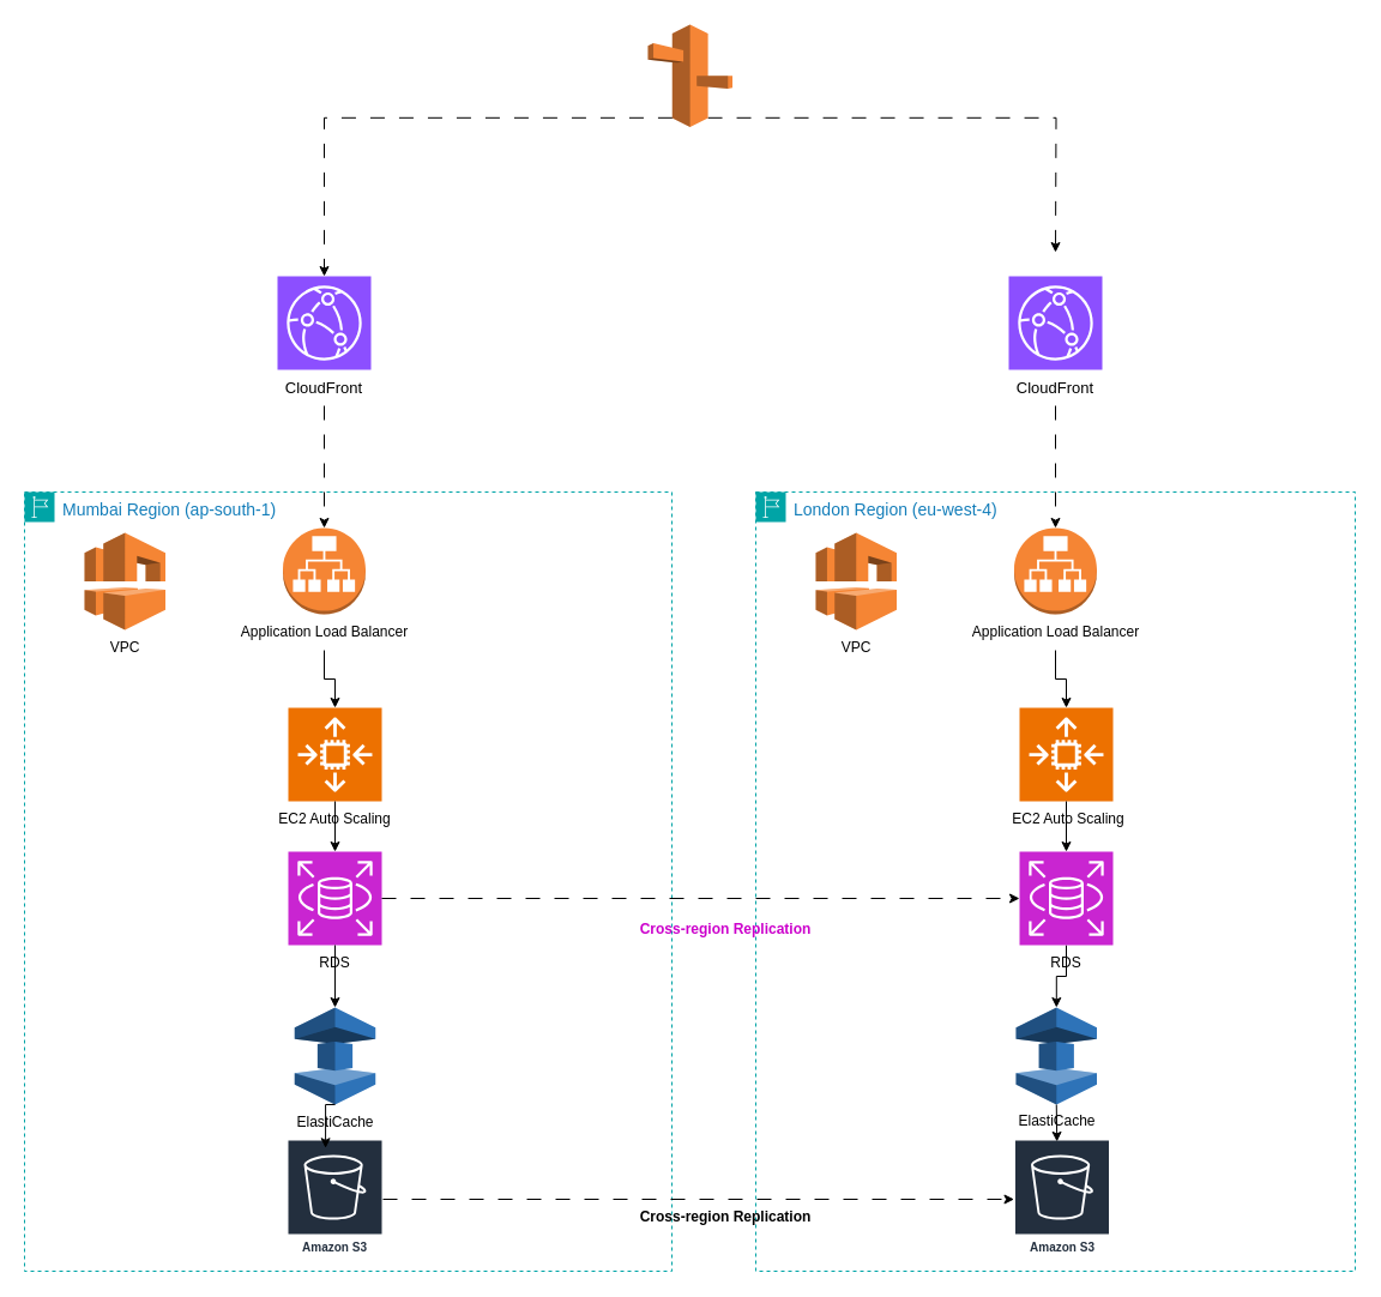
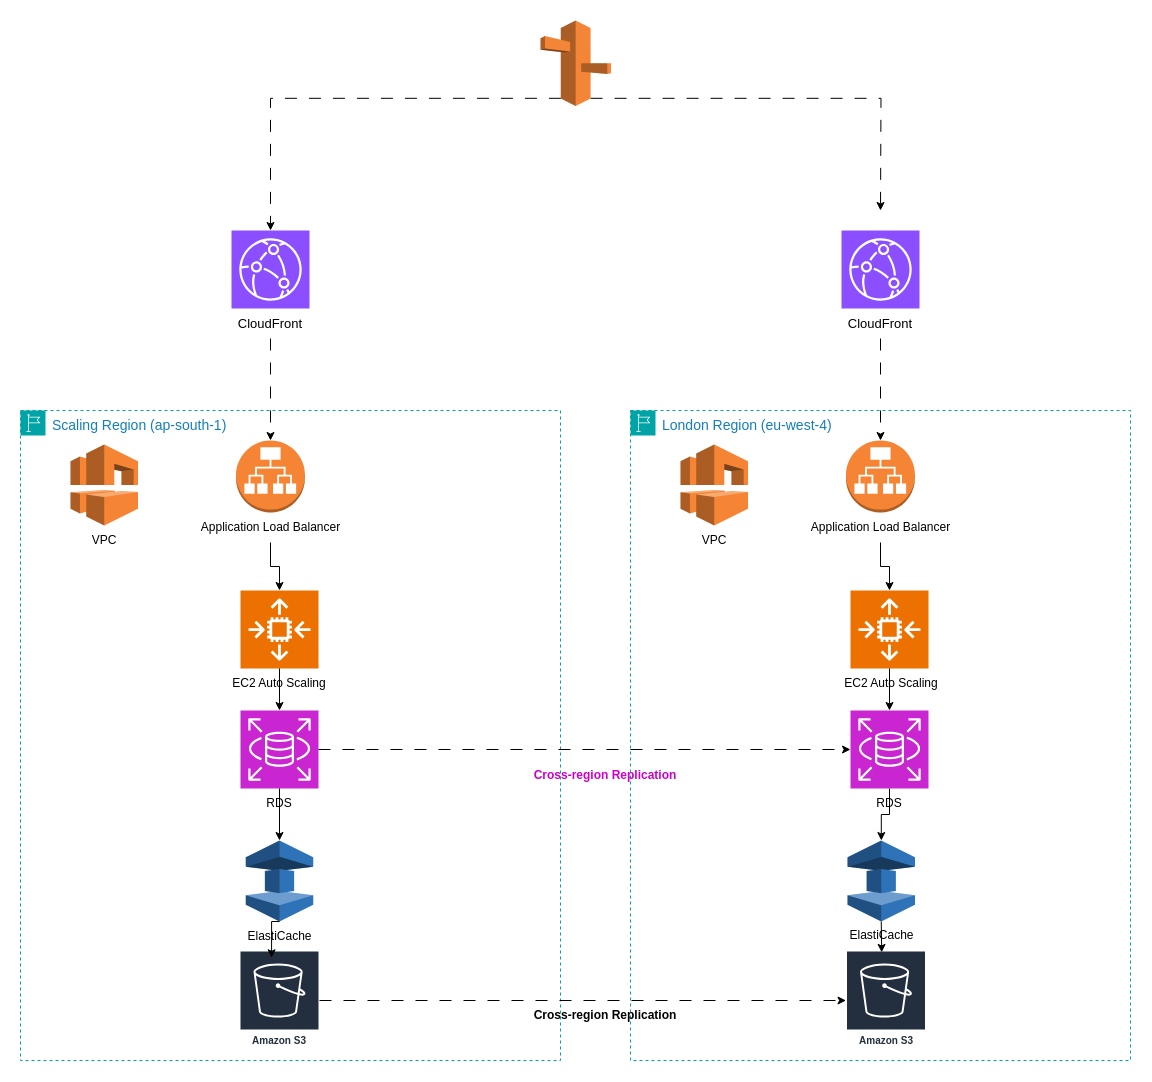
  <mxCell id="0" />
  <mxCell id="1" parent="0" />
  <mxCell id="2" style="edgeStyle=orthogonalEdgeStyle;rounded=0;orthogonalLoop=1;jettySize=auto;html=1;exitX=0.29;exitY=0.91;exitDx=0;exitDy=0;exitPerimeter=0;dashed=1;dashPattern=12 12;" edge="1" parent="1" source="4" target="22"><mxGeometry relative="1" as="geometry" /></mxCell>
  <mxCell id="3" style="edgeStyle=orthogonalEdgeStyle;rounded=0;orthogonalLoop=1;jettySize=auto;html=1;exitX=0.71;exitY=0.91;exitDx=0;exitDy=0;exitPerimeter=0;dashed=1;dashPattern=12 12;" edge="1" parent="1" source="4"><mxGeometry relative="1" as="geometry"><mxPoint x="880" y="210" as="targetPoint" /></mxGeometry></mxCell>
  <mxCell id="4" value="" style="outlineConnect=0;dashed=0;verticalLabelPosition=bottom;verticalAlign=top;align=center;html=1;shape=mxgraph.aws3.route_53;fillColor=#F58536;gradientColor=none;" vertex="1" parent="1"><mxGeometry x="540" y="20" width="70.5" height="85.5" as="geometry" /></mxCell>
- <mxCell id="5" value="&lt;font style=&quot;font-size: 14px;&quot;&gt;Mumbai&amp;nbsp;Region (ap-south-1)&lt;/font&gt;" style="points=[[0,0],[0.25,0],[0.5,0],[0.75,0],[1,0],[1,0.25],[1,0.5],[1,0.75],[1,1],[0.75,1],[0.5,1],[0.25,1],[0,1],[0,0.75],[0,0.5],[0,0.25]];outlineConnect=0;gradientColor=none;html=1;whiteSpace=wrap;fontSize=12;fontStyle=0;container=1;pointerEvents=0;collapsible=0;recursiveResize=0;shape=mxgraph.aws4.group;grIcon=mxgraph.aws4.group_region;strokeColor=#00A4A6;fillColor=none;verticalAlign=top;align=left;spacingLeft=30;fontColor=#147EBA;perimeterSpacing=13;shadow=0;dashed=1;" vertex="1" parent="1"><mxGeometry x="20" y="410" width="540" height="650" as="geometry" /></mxCell>
+ <mxCell id="5" value="&lt;font style=&quot;font-size: 14px;&quot;&gt;Scaling&amp;nbsp;Region (ap-south-1)&lt;/font&gt;" style="points=[[0,0],[0.25,0],[0.5,0],[0.75,0],[1,0],[1,0.25],[1,0.5],[1,0.75],[1,1],[0.75,1],[0.5,1],[0.25,1],[0,1],[0,0.75],[0,0.5],[0,0.25]];outlineConnect=0;gradientColor=none;html=1;whiteSpace=wrap;fontSize=12;fontStyle=0;container=1;pointerEvents=0;collapsible=0;recursiveResize=0;shape=mxgraph.aws4.group;grIcon=mxgraph.aws4.group_region;strokeColor=#00A4A6;fillColor=none;verticalAlign=top;align=left;spacingLeft=30;fontColor=#147EBA;perimeterSpacing=13;shadow=0;dashed=1;" vertex="1" parent="1"><mxGeometry x="20" y="410" width="540" height="650" as="geometry" /></mxCell>
  <mxCell id="6" value="" style="outlineConnect=0;dashed=0;verticalLabelPosition=bottom;verticalAlign=top;align=center;html=1;shape=mxgraph.aws3.vpc;fillColor=#F58534;gradientColor=none;" vertex="1" parent="5"><mxGeometry x="50" y="34" width="67.5" height="81" as="geometry" /></mxCell>
  <mxCell id="7" value="" style="sketch=0;points=[[0,0,0],[0.25,0,0],[0.5,0,0],[0.75,0,0],[1,0,0],[0,1,0],[0.25,1,0],[0.5,1,0],[0.75,1,0],[1,1,0],[0,0.25,0],[0,0.5,0],[0,0.75,0],[1,0.25,0],[1,0.5,0],[1,0.75,0]];outlineConnect=0;fontColor=#232F3E;fillColor=#C925D1;strokeColor=#ffffff;dashed=0;verticalLabelPosition=bottom;verticalAlign=top;align=center;html=1;fontSize=12;fontStyle=0;aspect=fixed;shape=mxgraph.aws4.resourceIcon;resIcon=mxgraph.aws4.rds;" vertex="1" parent="5"><mxGeometry x="220" y="300" width="78" height="78" as="geometry" /></mxCell>
  <mxCell id="8" value="" style="sketch=0;points=[[0,0,0],[0.25,0,0],[0.5,0,0],[0.75,0,0],[1,0,0],[0,1,0],[0.25,1,0],[0.5,1,0],[0.75,1,0],[1,1,0],[0,0.25,0],[0,0.5,0],[0,0.75,0],[1,0.25,0],[1,0.5,0],[1,0.75,0]];outlineConnect=0;fontColor=#232F3E;fillColor=#ED7100;strokeColor=#ffffff;dashed=0;verticalLabelPosition=bottom;verticalAlign=top;align=center;html=1;fontSize=12;fontStyle=0;aspect=fixed;shape=mxgraph.aws4.resourceIcon;resIcon=mxgraph.aws4.auto_scaling2;" vertex="1" parent="5"><mxGeometry x="220" y="180" width="78" height="78" as="geometry" /></mxCell>
  <mxCell id="9" value="EC2 Auto Scaling" style="text;strokeColor=none;align=center;fillColor=none;html=1;verticalAlign=middle;whiteSpace=wrap;rounded=0;" vertex="1" parent="5"><mxGeometry x="204" y="258" width="110" height="30" as="geometry" /></mxCell>
  <mxCell id="10" value="RDS" style="text;strokeColor=none;align=center;fillColor=none;html=1;verticalAlign=middle;whiteSpace=wrap;rounded=0;" vertex="1" parent="5"><mxGeometry x="229" y="378" width="60" height="30" as="geometry" /></mxCell>
  <mxCell id="11" value="VPC" style="text;strokeColor=none;align=center;fillColor=none;html=1;verticalAlign=middle;whiteSpace=wrap;rounded=0;" vertex="1" parent="5"><mxGeometry x="53.75" y="115" width="60" height="30" as="geometry" /></mxCell>
  <mxCell id="12" value="" style="outlineConnect=0;dashed=0;verticalLabelPosition=bottom;verticalAlign=top;align=center;html=1;shape=mxgraph.aws3.application_load_balancer;fillColor=#F58534;gradientColor=none;" vertex="1" parent="5"><mxGeometry x="215.5" y="30" width="69" height="72" as="geometry" /></mxCell>
  <mxCell id="13" value="" style="outlineConnect=0;dashed=0;verticalLabelPosition=bottom;verticalAlign=top;align=center;html=1;shape=mxgraph.aws3.elasticache;fillColor=#2E73B8;gradientColor=none;" vertex="1" parent="5"><mxGeometry x="225.25" y="430" width="67.5" height="81" as="geometry" /></mxCell>
  <mxCell id="14" style="edgeStyle=orthogonalEdgeStyle;rounded=0;orthogonalLoop=1;jettySize=auto;html=1;exitX=0.5;exitY=1;exitDx=0;exitDy=0;exitPerimeter=0;entryX=0.5;entryY=0;entryDx=0;entryDy=0;entryPerimeter=0;" edge="1" parent="5" source="15" target="8"><mxGeometry relative="1" as="geometry" /></mxCell>
  <mxCell id="15" value="Application Load Balancer" style="text;html=1;align=center;verticalAlign=middle;resizable=0;points=[];autosize=1;strokeColor=none;fillColor=none;" vertex="1" parent="5"><mxGeometry x="170" y="102" width="160" height="30" as="geometry" /></mxCell>
  <mxCell id="16" value="" style="edgeStyle=orthogonalEdgeStyle;rounded=0;orthogonalLoop=1;jettySize=auto;html=1;exitX=0.5;exitY=1;exitDx=0;exitDy=0;exitPerimeter=0;entryX=0.5;entryY=0;entryDx=0;entryDy=0;entryPerimeter=0;" edge="1" parent="5" source="12" target="15"><mxGeometry relative="1" as="geometry"><mxPoint x="30" y="542" as="sourcePoint" /><mxPoint x="39" y="620" as="targetPoint" /></mxGeometry></mxCell>
  <mxCell id="17" style="edgeStyle=orthogonalEdgeStyle;rounded=0;orthogonalLoop=1;jettySize=auto;html=1;entryX=0.5;entryY=0;entryDx=0;entryDy=0;entryPerimeter=0;" edge="1" parent="5" source="8" target="7"><mxGeometry relative="1" as="geometry" /></mxCell>
  <mxCell id="18" value="Amazon S3" style="sketch=0;outlineConnect=0;fontColor=#232F3E;gradientColor=none;strokeColor=#ffffff;fillColor=#232F3E;dashed=0;verticalLabelPosition=middle;verticalAlign=bottom;align=center;html=1;whiteSpace=wrap;fontSize=10;fontStyle=1;spacing=3;shape=mxgraph.aws4.productIcon;prIcon=mxgraph.aws4.s3;" vertex="1" parent="5"><mxGeometry x="219" y="540" width="80" height="100" as="geometry" /></mxCell>
  <mxCell id="19" value="ElastiCache" style="text;html=1;align=center;verticalAlign=middle;resizable=0;points=[];autosize=1;strokeColor=none;fillColor=none;" vertex="1" parent="5"><mxGeometry x="214" y="511" width="90" height="30" as="geometry" /></mxCell>
  <mxCell id="20" style="edgeStyle=orthogonalEdgeStyle;rounded=0;orthogonalLoop=1;jettySize=auto;html=1;exitX=0.5;exitY=1;exitDx=0;exitDy=0;exitPerimeter=0;entryX=0.412;entryY=1.209;entryDx=0;entryDy=0;entryPerimeter=0;" edge="1" parent="5" source="13" target="19"><mxGeometry relative="1" as="geometry" /></mxCell>
  <mxCell id="21" style="edgeStyle=orthogonalEdgeStyle;rounded=0;orthogonalLoop=1;jettySize=auto;html=1;entryX=0.5;entryY=0;entryDx=0;entryDy=0;entryPerimeter=0;" edge="1" parent="5" source="7" target="13"><mxGeometry relative="1" as="geometry" /></mxCell>
  <mxCell id="22" value="" style="sketch=0;points=[[0,0,0],[0.25,0,0],[0.5,0,0],[0.75,0,0],[1,0,0],[0,1,0],[0.25,1,0],[0.5,1,0],[0.75,1,0],[1,1,0],[0,0.25,0],[0,0.5,0],[0,0.75,0],[1,0.25,0],[1,0.5,0],[1,0.75,0]];outlineConnect=0;fontColor=#232F3E;fillColor=#8C4FFF;strokeColor=#ffffff;dashed=0;verticalLabelPosition=bottom;verticalAlign=top;align=center;html=1;fontSize=12;fontStyle=0;aspect=fixed;shape=mxgraph.aws4.resourceIcon;resIcon=mxgraph.aws4.cloudfront;" vertex="1" parent="1"><mxGeometry x="231" y="230" width="78" height="78" as="geometry" /></mxCell>
  <mxCell id="23" value="&lt;font style=&quot;font-size: 13px;&quot;&gt;CloudFront&lt;/font&gt;" style="text;strokeColor=none;align=center;fillColor=none;html=1;verticalAlign=middle;whiteSpace=wrap;rounded=0;" vertex="1" parent="1"><mxGeometry y="308" width="60" height="30" as="geometry" x="240" /></mxCell>
  <mxCell id="24" value="" style="sketch=0;points=[[0,0,0],[0.25,0,0],[0.5,0,0],[0.75,0,0],[1,0,0],[0,1,0],[0.25,1,0],[0.5,1,0],[0.75,1,0],[1,1,0],[0,0.25,0],[0,0.5,0],[0,0.75,0],[1,0.25,0],[1,0.5,0],[1,0.75,0]];outlineConnect=0;fontColor=#232F3E;fillColor=#8C4FFF;strokeColor=#ffffff;dashed=0;verticalLabelPosition=bottom;verticalAlign=top;align=center;html=1;fontSize=12;fontStyle=0;aspect=fixed;shape=mxgraph.aws4.resourceIcon;resIcon=mxgraph.aws4.cloudfront;" vertex="1" parent="1"><mxGeometry x="841" y="230" width="78" height="78" as="geometry" /></mxCell>
  <mxCell id="25" value="&lt;font style=&quot;font-size: 13px;&quot;&gt;CloudFront&lt;/font&gt;" style="text;strokeColor=none;align=center;fillColor=none;html=1;verticalAlign=middle;whiteSpace=wrap;rounded=0;" vertex="1" parent="1"><mxGeometry x="850" y="308" width="60" height="30" as="geometry" /></mxCell>
  <mxCell id="26" style="edgeStyle=orthogonalEdgeStyle;rounded=0;orthogonalLoop=1;jettySize=auto;html=1;exitX=0.5;exitY=1;exitDx=0;exitDy=0;entryX=0.5;entryY=0;entryDx=0;entryDy=0;entryPerimeter=0;dashed=1;dashPattern=12 12;" edge="1" parent="1" source="23" target="12"><mxGeometry relative="1" as="geometry" /></mxCell>
  <mxCell id="27" value="London&amp;nbsp;Region (eu-west-4)" style="points=[[0,0],[0.25,0],[0.5,0],[0.75,0],[1,0],[1,0.25],[1,0.5],[1,0.75],[1,1],[0.75,1],[0.5,1],[0.25,1],[0,1],[0,0.75],[0,0.5],[0,0.25]];outlineConnect=0;gradientColor=none;html=1;whiteSpace=wrap;fontSize=14;fontStyle=0;container=1;pointerEvents=0;collapsible=0;recursiveResize=0;shape=mxgraph.aws4.group;grIcon=mxgraph.aws4.group_region;strokeColor=#00A4A6;fillColor=none;verticalAlign=top;align=left;spacingLeft=30;fontColor=#147EBA;perimeterSpacing=13;shadow=0;dashed=1;" vertex="1" parent="1"><mxGeometry x="630" y="410" width="500" height="650" as="geometry" /></mxCell>
  <mxCell id="28" value="" style="outlineConnect=0;dashed=0;verticalLabelPosition=bottom;verticalAlign=top;align=center;html=1;shape=mxgraph.aws3.vpc;fillColor=#F58534;gradientColor=none;" vertex="1" parent="27"><mxGeometry x="50" y="34" width="67.5" height="81" as="geometry" /></mxCell>
  <mxCell id="29" value="" style="edgeStyle=orthogonalEdgeStyle;rounded=0;orthogonalLoop=1;jettySize=auto;html=1;" edge="1" parent="27" source="30" target="41"><mxGeometry relative="1" as="geometry" /></mxCell>
  <mxCell id="30" value="" style="sketch=0;points=[[0,0,0],[0.25,0,0],[0.5,0,0],[0.75,0,0],[1,0,0],[0,1,0],[0.25,1,0],[0.5,1,0],[0.75,1,0],[1,1,0],[0,0.25,0],[0,0.5,0],[0,0.75,0],[1,0.25,0],[1,0.5,0],[1,0.75,0]];outlineConnect=0;fontColor=#232F3E;fillColor=#C925D1;strokeColor=#ffffff;dashed=0;verticalLabelPosition=bottom;verticalAlign=top;align=center;html=1;fontSize=12;fontStyle=0;aspect=fixed;shape=mxgraph.aws4.resourceIcon;resIcon=mxgraph.aws4.rds;" vertex="1" parent="27"><mxGeometry x="220" y="300" width="78" height="78" as="geometry" /></mxCell>
  <mxCell id="31" value="" style="sketch=0;points=[[0,0,0],[0.25,0,0],[0.5,0,0],[0.75,0,0],[1,0,0],[0,1,0],[0.25,1,0],[0.5,1,0],[0.75,1,0],[1,1,0],[0,0.25,0],[0,0.5,0],[0,0.75,0],[1,0.25,0],[1,0.5,0],[1,0.75,0]];outlineConnect=0;fontColor=#232F3E;fillColor=#ED7100;strokeColor=#ffffff;dashed=0;verticalLabelPosition=bottom;verticalAlign=top;align=center;html=1;fontSize=12;fontStyle=0;aspect=fixed;shape=mxgraph.aws4.resourceIcon;resIcon=mxgraph.aws4.auto_scaling2;" vertex="1" parent="27"><mxGeometry x="220" y="180" width="78" height="78" as="geometry" /></mxCell>
  <mxCell id="32" value="EC2 Auto Scaling" style="text;strokeColor=none;align=center;fillColor=none;html=1;verticalAlign=middle;whiteSpace=wrap;rounded=0;" vertex="1" parent="27"><mxGeometry x="205.75" y="258" width="110" height="30" as="geometry" /></mxCell>
  <mxCell id="33" value="RDS" style="text;strokeColor=none;align=center;fillColor=none;html=1;verticalAlign=middle;whiteSpace=wrap;rounded=0;" vertex="1" parent="27"><mxGeometry x="229" y="378" width="60" height="30" as="geometry" /></mxCell>
  <mxCell id="34" value="VPC" style="text;strokeColor=none;align=center;fillColor=none;html=1;verticalAlign=middle;whiteSpace=wrap;rounded=0;" vertex="1" parent="27"><mxGeometry x="53.75" y="115" width="60" height="30" as="geometry" /></mxCell>
  <mxCell id="35" value="" style="outlineConnect=0;dashed=0;verticalLabelPosition=bottom;verticalAlign=top;align=center;html=1;shape=mxgraph.aws3.application_load_balancer;fillColor=#F58534;gradientColor=none;" vertex="1" parent="27"><mxGeometry x="215.5" y="30" width="69" height="72" as="geometry" /></mxCell>
  <mxCell id="36" style="edgeStyle=orthogonalEdgeStyle;rounded=0;orthogonalLoop=1;jettySize=auto;html=1;exitX=0.5;exitY=1;exitDx=0;exitDy=0;exitPerimeter=0;entryX=0.5;entryY=0;entryDx=0;entryDy=0;entryPerimeter=0;" edge="1" parent="27" source="37" target="31"><mxGeometry relative="1" as="geometry" /></mxCell>
  <mxCell id="37" value="Application Load Balancer" style="text;html=1;align=center;verticalAlign=middle;resizable=0;points=[];autosize=1;strokeColor=none;fillColor=none;" vertex="1" parent="27"><mxGeometry x="170" y="102" width="160" height="30" as="geometry" /></mxCell>
  <mxCell id="38" value="" style="edgeStyle=orthogonalEdgeStyle;rounded=0;orthogonalLoop=1;jettySize=auto;html=1;exitX=0.5;exitY=1;exitDx=0;exitDy=0;exitPerimeter=0;entryX=0.5;entryY=0;entryDx=0;entryDy=0;entryPerimeter=0;" edge="1" parent="27" source="35" target="37"><mxGeometry relative="1" as="geometry"><mxPoint x="30" y="542" as="sourcePoint" /><mxPoint x="39" y="620" as="targetPoint" /></mxGeometry></mxCell>
  <mxCell id="39" style="edgeStyle=orthogonalEdgeStyle;rounded=0;orthogonalLoop=1;jettySize=auto;html=1;entryX=0.5;entryY=0;entryDx=0;entryDy=0;entryPerimeter=0;" edge="1" parent="27" source="31" target="30"><mxGeometry relative="1" as="geometry" /></mxCell>
  <mxCell id="40" value="Amazon S3" style="sketch=0;outlineConnect=0;fontColor=#232F3E;gradientColor=none;strokeColor=#ffffff;fillColor=#232F3E;dashed=0;verticalLabelPosition=middle;verticalAlign=bottom;align=center;html=1;whiteSpace=wrap;fontSize=10;fontStyle=1;spacing=3;shape=mxgraph.aws4.productIcon;prIcon=mxgraph.aws4.s3;" vertex="1" parent="27"><mxGeometry x="215.5" y="540" width="80" height="100" as="geometry" /></mxCell>
  <mxCell id="41" value="" style="outlineConnect=0;dashed=0;verticalLabelPosition=bottom;verticalAlign=top;align=center;html=1;shape=mxgraph.aws3.elasticache;fillColor=#2E73B8;gradientColor=none;" vertex="1" parent="27"><mxGeometry x="217" y="430" width="67.5" height="81" as="geometry" /></mxCell>
  <mxCell id="42" value="ElastiCache" style="text;html=1;align=center;verticalAlign=middle;resizable=0;points=[];autosize=1;strokeColor=none;fillColor=none;" vertex="1" parent="27"><mxGeometry x="205.75" y="510" width="90" height="30" as="geometry" /></mxCell>
  <mxCell id="43" style="edgeStyle=orthogonalEdgeStyle;rounded=0;orthogonalLoop=1;jettySize=auto;html=1;exitX=0.5;exitY=1;exitDx=0;exitDy=0;exitPerimeter=0;entryX=0.505;entryY=1.064;entryDx=0;entryDy=0;entryPerimeter=0;" edge="1" parent="27" source="41" target="42"><mxGeometry relative="1" as="geometry" /></mxCell>
  <mxCell id="44" value="&lt;b&gt;Cross-region Replication&lt;/b&gt;" style="text;strokeColor=none;align=center;fillColor=none;html=1;verticalAlign=middle;whiteSpace=wrap;rounded=0;" vertex="1" parent="27"><mxGeometry x="-110" y="590" width="170" height="30" as="geometry" /></mxCell>
  <mxCell id="45" style="edgeStyle=orthogonalEdgeStyle;rounded=0;orthogonalLoop=1;jettySize=auto;html=1;entryX=0.5;entryY=0;entryDx=0;entryDy=0;entryPerimeter=0;dashed=1;dashPattern=12 12;" edge="1" parent="1" source="25" target="35"><mxGeometry relative="1" as="geometry" /></mxCell>
  <mxCell id="46" style="edgeStyle=orthogonalEdgeStyle;rounded=0;orthogonalLoop=1;jettySize=auto;html=1;dashed=1;dashPattern=12 12;strokeColor=default;" edge="1" parent="1" source="7" target="30"><mxGeometry relative="1" as="geometry" /></mxCell>
  <mxCell id="47" style="edgeStyle=orthogonalEdgeStyle;rounded=0;orthogonalLoop=1;jettySize=auto;html=1;dashed=1;dashPattern=12 12;" edge="1" parent="1" source="18" target="40"><mxGeometry relative="1" as="geometry" /></mxCell>
  <mxCell id="48" value="&lt;b&gt;Cross-region Replication&lt;/b&gt;" style="text;align=center;html=1;verticalAlign=middle;whiteSpace=wrap;rounded=0;fontColor=#CC00CC;" vertex="1" parent="1"><mxGeometry x="520" y="760" width="170" height="30" as="geometry" /></mxCell>
